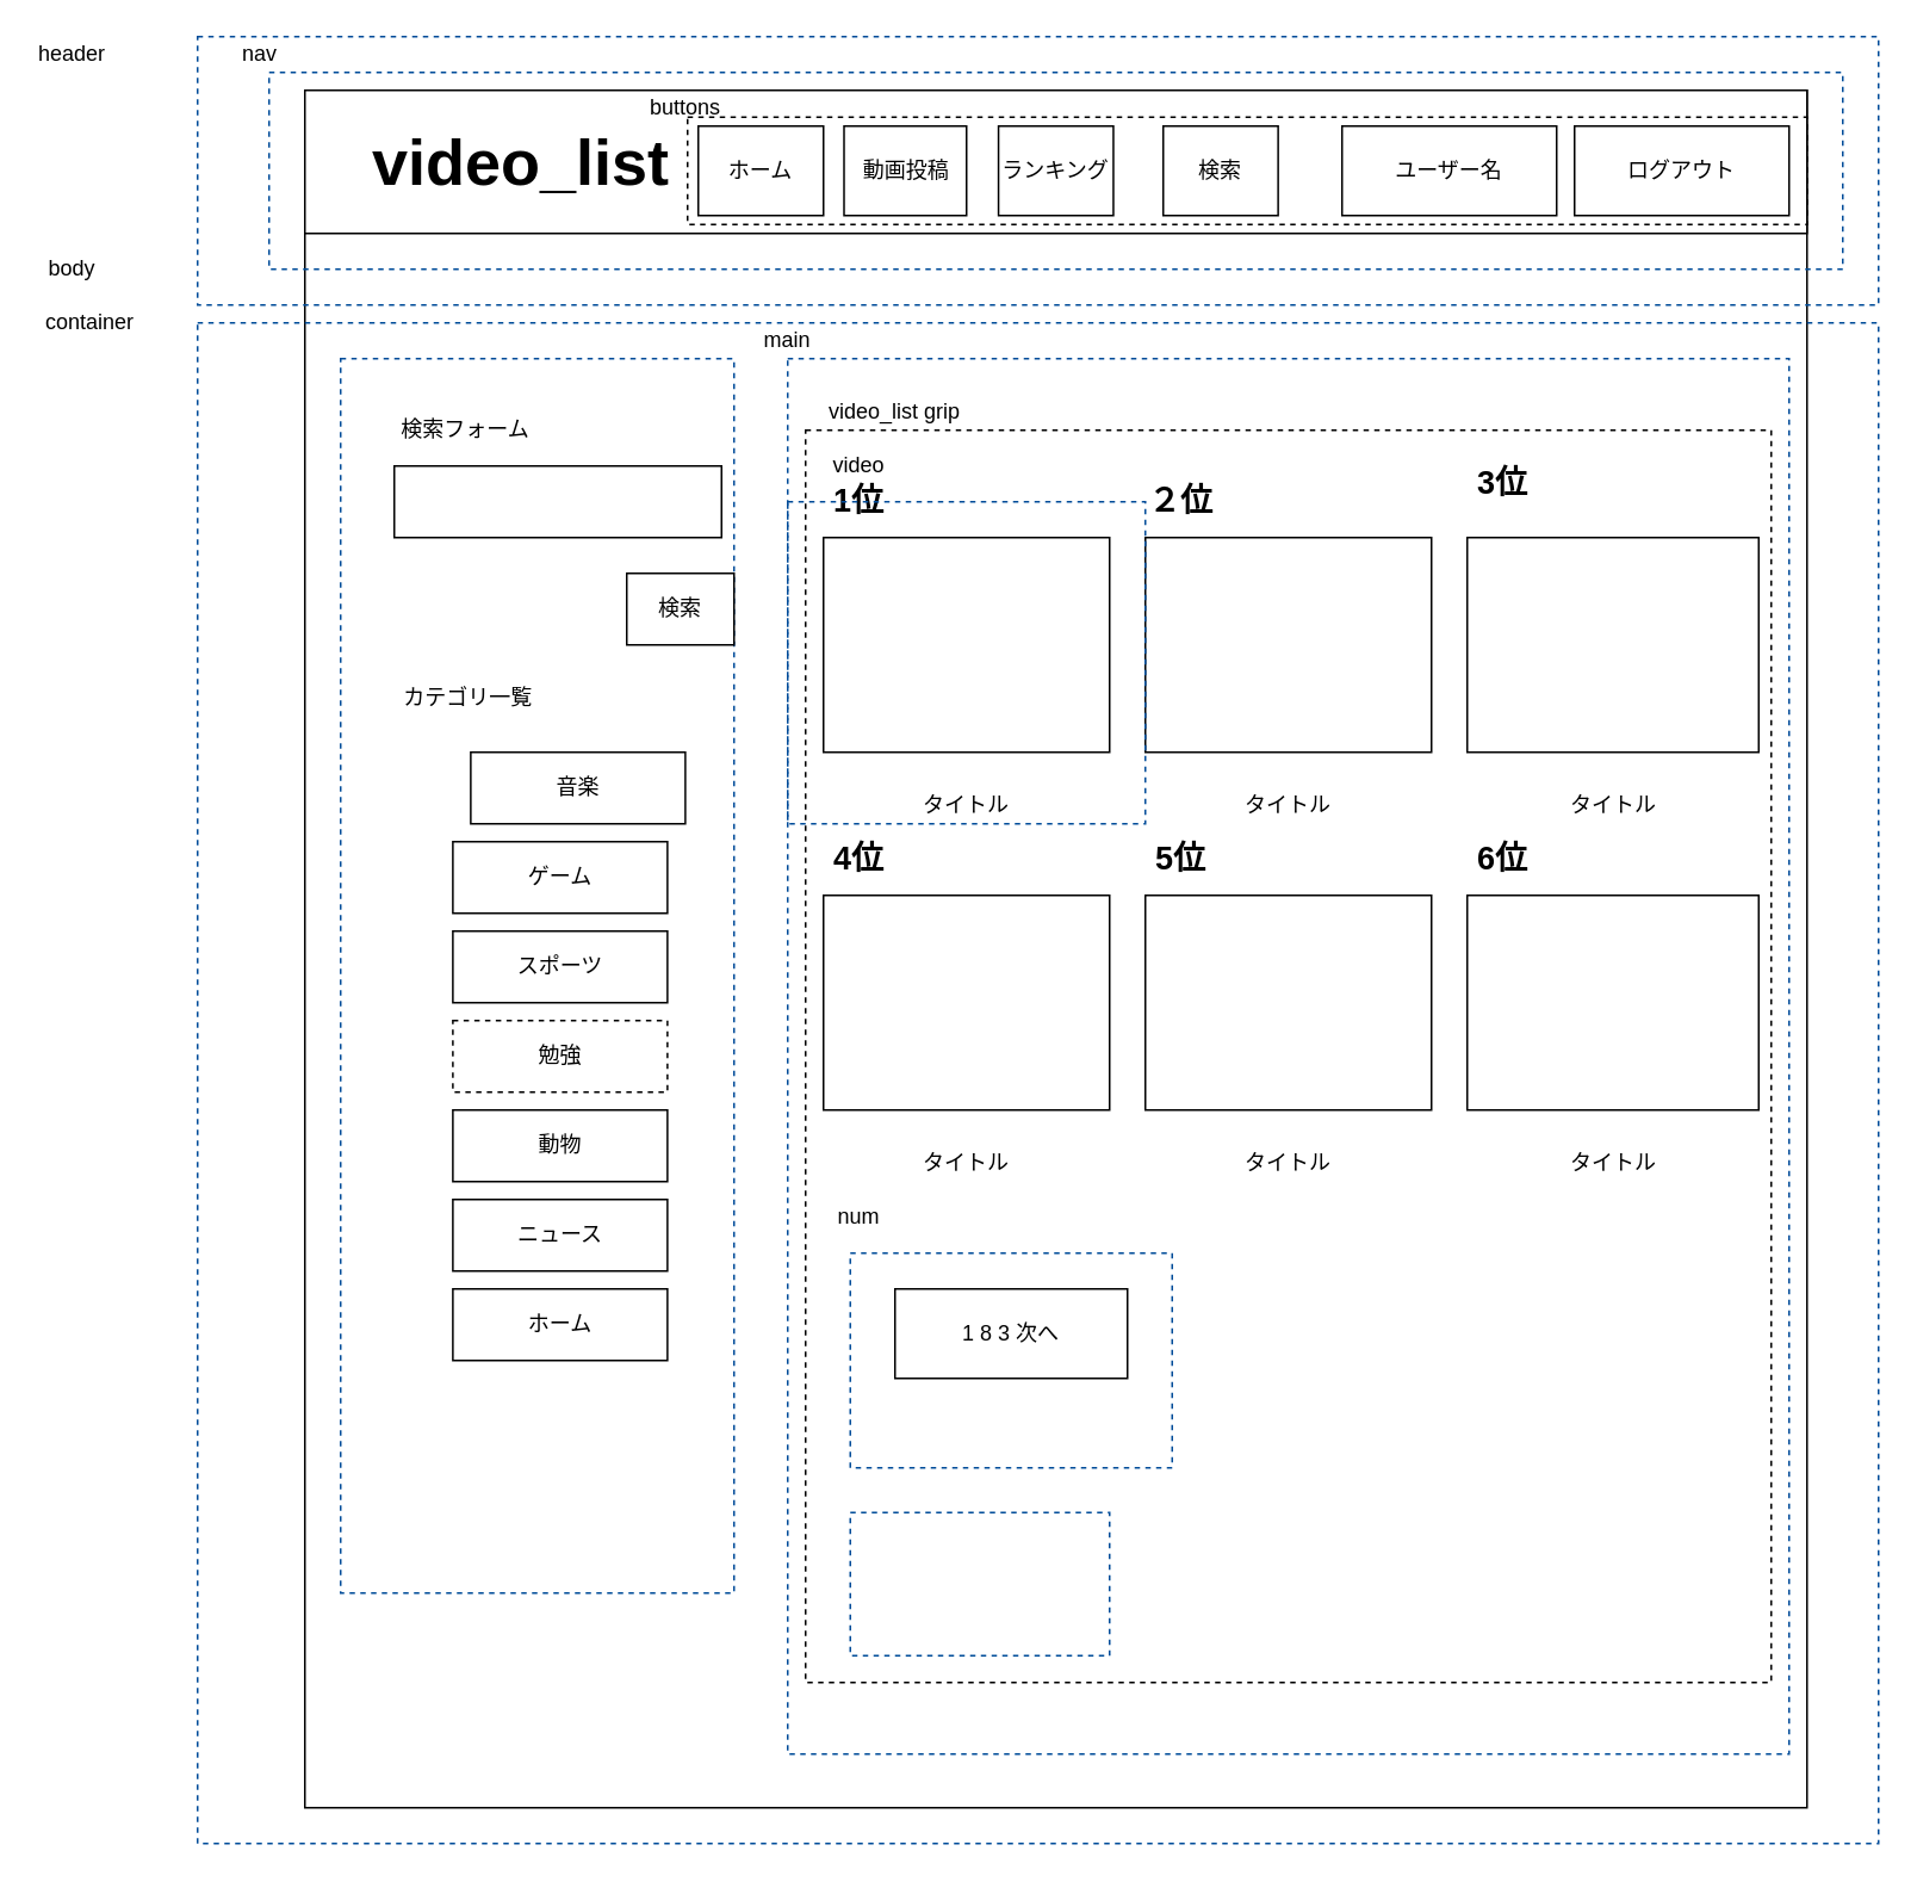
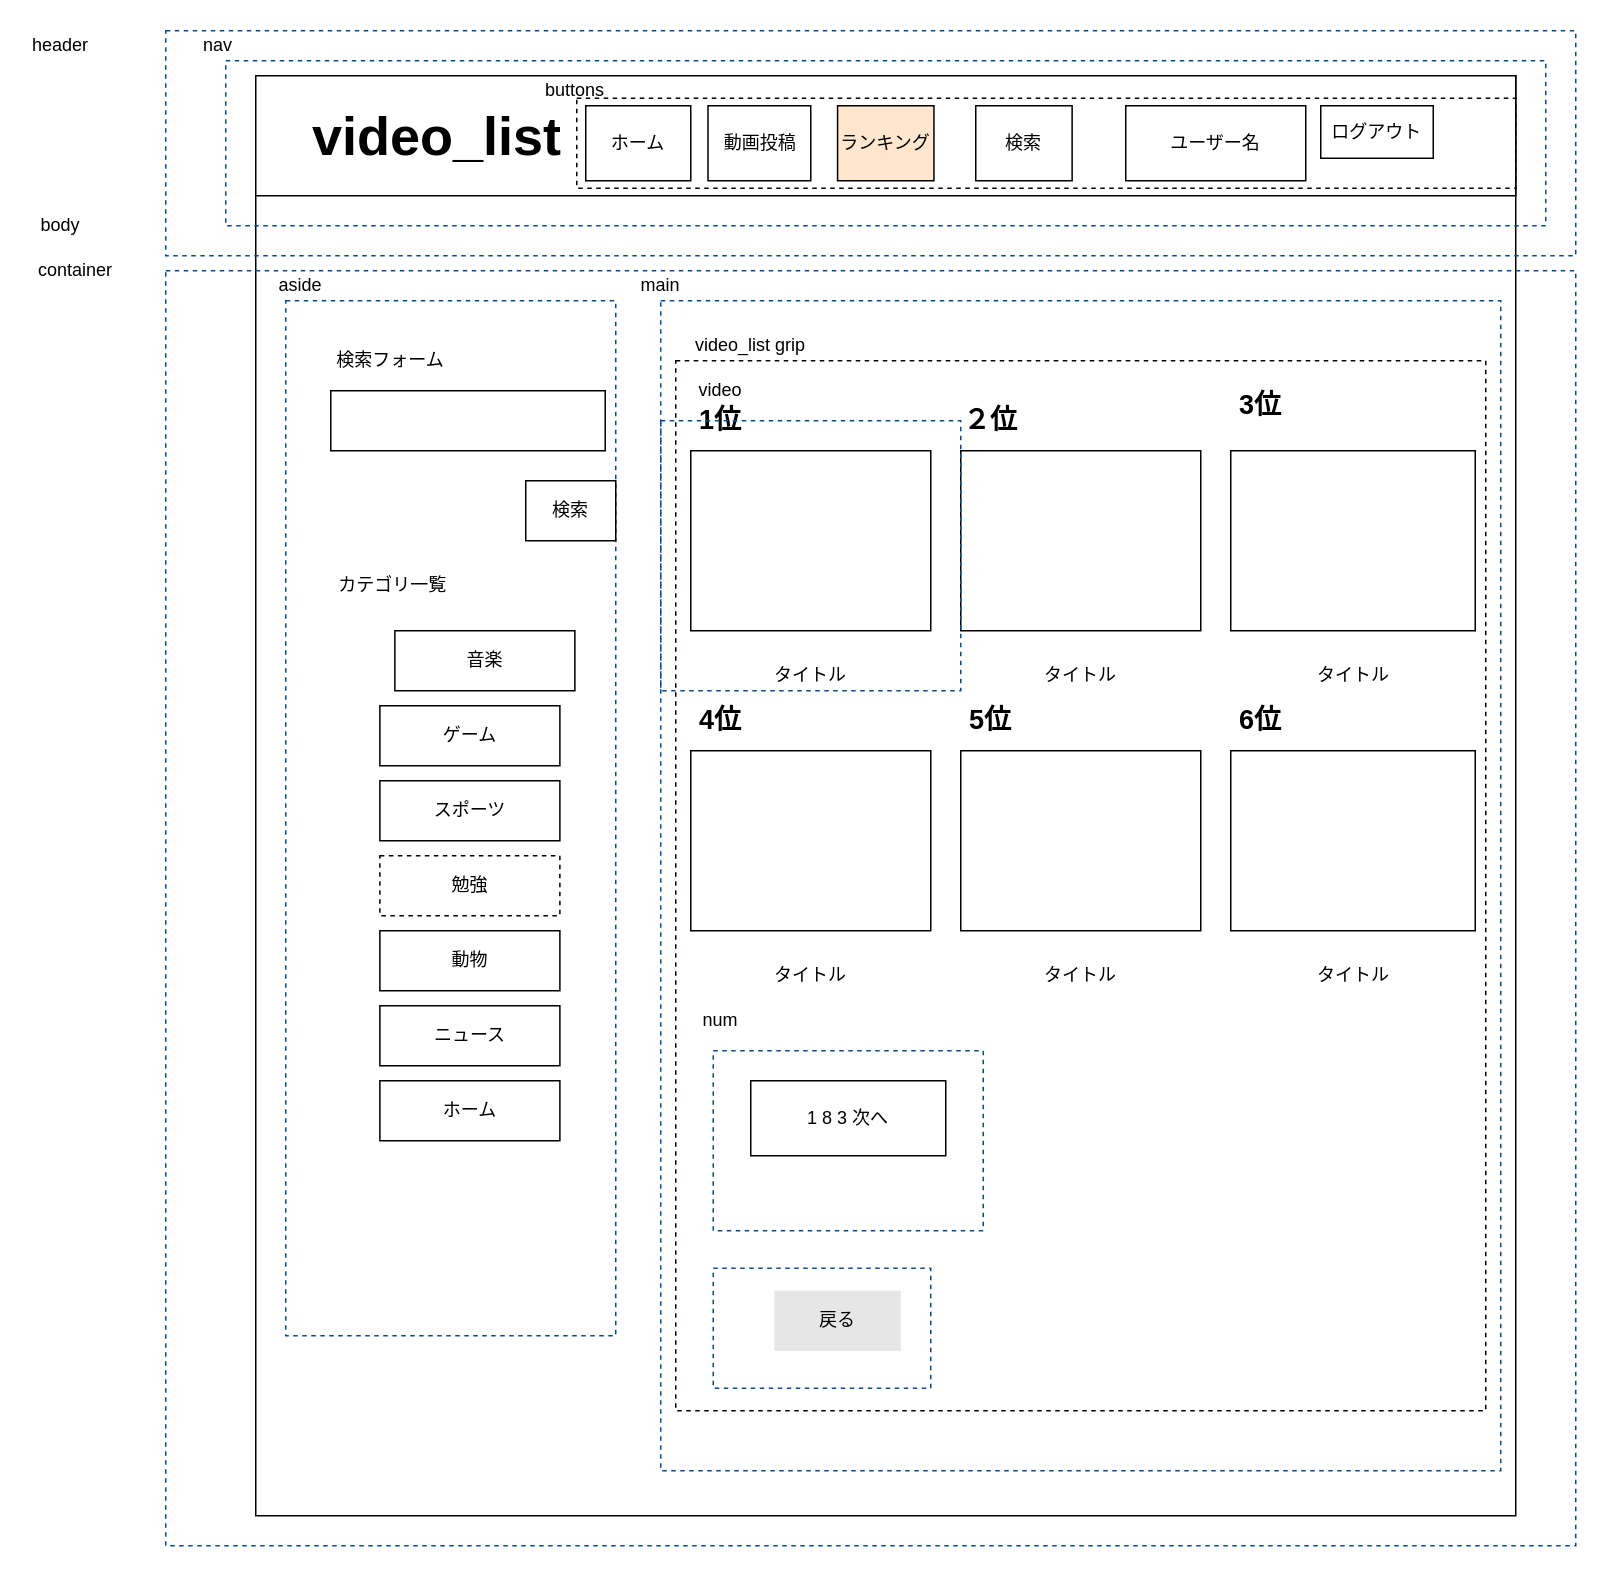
  <mxCell id="0" />
  <mxCell id="1" parent="0" />
  <mxCell id="2" value="" style="rounded=0;whiteSpace=wrap;html=1;fillColor=none;" parent="1" vertex="1"><mxGeometry x="170" y="50" width="840" height="960" as="geometry" /></mxCell>
  <mxCell id="3" value="" style="rounded=0;whiteSpace=wrap;html=1;dashed=1;strokeColor=#004C99;fillColor=none;" parent="1" vertex="1"><mxGeometry x="110" y="180" width="940" height="850" as="geometry" /></mxCell>
  <mxCell id="4" value="" style="rounded=0;whiteSpace=wrap;html=1;fillColor=none;dashed=1;strokeColor=#004C99;" parent="1" vertex="1"><mxGeometry x="440" y="200" width="560" height="780" as="geometry" /></mxCell>
  <mxCell id="5" value="" style="rounded=0;whiteSpace=wrap;html=1;dashed=1;strokeColor=#000000;fillColor=none;" parent="1" vertex="1"><mxGeometry x="450" y="240" width="540" height="700" as="geometry" /></mxCell>
  <mxCell id="6" value="" style="rounded=0;whiteSpace=wrap;html=1;fillColor=none;dashed=1;strokeColor=#004C99;" parent="1" vertex="1"><mxGeometry x="190" y="200" width="220" height="690" as="geometry" /></mxCell>
  <mxCell id="7" value="" style="rounded=0;whiteSpace=wrap;html=1;fillColor=none;dashed=1;strokeColor=#004C99;" parent="1" vertex="1"><mxGeometry x="110" y="20" width="940" height="150" as="geometry" /></mxCell>
  <mxCell id="8" value="&lt;font style=&quot;font-size: 36px&quot;&gt;&lt;b&gt;　video_list&lt;/b&gt;&lt;/font&gt;" style="rounded=0;whiteSpace=wrap;html=1;align=left;" parent="1" vertex="1"><mxGeometry x="170" y="50" width="840" height="80" as="geometry" /></mxCell>
  <mxCell id="9" value="ユーザー名" style="rounded=0;whiteSpace=wrap;html=1;" parent="1" vertex="1"><mxGeometry x="750" y="70" width="120" height="50" as="geometry" /></mxCell>
- <mxCell id="10" value="ログアウト" style="rounded=0;whiteSpace=wrap;html=1;" parent="1" vertex="1"><mxGeometry x="880" y="70" width="120" height="50" as="geometry" /></mxCell>
+ <mxCell id="10" value="ログアウト" style="rounded=0;whiteSpace=wrap;html=1;" parent="1" vertex="1"><mxGeometry x="880" y="70" width="75" height="35" as="geometry" /></mxCell>
  <mxCell id="11" value="" style="rounded=0;whiteSpace=wrap;html=1;" parent="1" vertex="1"><mxGeometry x="460" y="300" width="160" height="120" as="geometry" /></mxCell>
  <mxCell id="12" value="" style="rounded=0;whiteSpace=wrap;html=1;" parent="1" vertex="1"><mxGeometry x="640" y="300" width="160" height="120" as="geometry" /></mxCell>
  <mxCell id="13" value="" style="rounded=0;whiteSpace=wrap;html=1;" parent="1" vertex="1"><mxGeometry x="820" y="300" width="163" height="120" as="geometry" /></mxCell>
  <mxCell id="14" value="タイトル" style="text;html=1;strokeColor=none;fillColor=none;align=center;verticalAlign=middle;whiteSpace=wrap;rounded=0;" parent="1" vertex="1"><mxGeometry x="480" y="430" width="120" height="40" as="geometry" /></mxCell>
  <mxCell id="15" value="タイトル" style="text;html=1;strokeColor=none;fillColor=none;align=center;verticalAlign=middle;whiteSpace=wrap;rounded=0;" parent="1" vertex="1"><mxGeometry x="660" y="430" width="120" height="40" as="geometry" /></mxCell>
  <mxCell id="16" value="タイトル" style="text;html=1;strokeColor=none;fillColor=none;align=center;verticalAlign=middle;whiteSpace=wrap;rounded=0;" parent="1" vertex="1"><mxGeometry x="841.5" y="430" width="120" height="40" as="geometry" /></mxCell>
  <mxCell id="17" value="" style="rounded=0;whiteSpace=wrap;html=1;" parent="1" vertex="1"><mxGeometry x="460" y="500" width="160" height="120" as="geometry" /></mxCell>
  <mxCell id="18" value="" style="rounded=0;whiteSpace=wrap;html=1;" parent="1" vertex="1"><mxGeometry x="640" y="500" width="160" height="120" as="geometry" /></mxCell>
  <mxCell id="19" value="" style="rounded=0;whiteSpace=wrap;html=1;" parent="1" vertex="1"><mxGeometry x="820" y="500" width="163" height="120" as="geometry" /></mxCell>
  <mxCell id="20" value="タイトル" style="text;html=1;strokeColor=none;fillColor=none;align=center;verticalAlign=middle;whiteSpace=wrap;rounded=0;" parent="1" vertex="1"><mxGeometry x="480" y="630" width="120" height="40" as="geometry" /></mxCell>
  <mxCell id="21" value="タイトル" style="text;html=1;strokeColor=none;fillColor=none;align=center;verticalAlign=middle;whiteSpace=wrap;rounded=0;" parent="1" vertex="1"><mxGeometry x="660" y="630" width="120" height="40" as="geometry" /></mxCell>
  <mxCell id="22" value="タイトル" style="text;html=1;strokeColor=none;fillColor=none;align=center;verticalAlign=middle;whiteSpace=wrap;rounded=0;" parent="1" vertex="1"><mxGeometry x="841.5" y="630" width="120" height="40" as="geometry" /></mxCell>
  <mxCell id="23" value="" style="rounded=0;whiteSpace=wrap;html=1;" parent="1" vertex="1"><mxGeometry x="220" y="260" width="183" height="40" as="geometry" /></mxCell>
  <mxCell id="24" value="検索フォーム" style="text;html=1;strokeColor=none;fillColor=none;align=center;verticalAlign=middle;whiteSpace=wrap;rounded=0;" parent="1" vertex="1"><mxGeometry x="220" y="230" width="80" height="20" as="geometry" /></mxCell>
  <mxCell id="25" value="検索" style="rounded=0;whiteSpace=wrap;html=1;" parent="1" vertex="1"><mxGeometry x="350" y="320" width="60" height="40" as="geometry" /></mxCell>
  <mxCell id="26" value="1 8 3 次へ" style="text;html=1;fillColor=none;align=center;verticalAlign=middle;whiteSpace=wrap;rounded=0;strokeColor=#000000;" parent="1" vertex="1"><mxGeometry x="500" y="720" width="130" height="50" as="geometry" /></mxCell>
  <mxCell id="27" value="" style="rounded=0;whiteSpace=wrap;html=1;dashed=1;strokeColor=#004C99;fillColor=none;" parent="1" vertex="1"><mxGeometry x="475" y="700" width="180" height="120" as="geometry" /></mxCell>
  <mxCell id="28" value="main" style="text;html=1;strokeColor=none;fillColor=none;align=center;verticalAlign=middle;whiteSpace=wrap;rounded=0;dashed=1;" parent="1" vertex="1"><mxGeometry x="420" y="180" width="40" height="20" as="geometry" /></mxCell>
+ <mxCell id="29" value="aside" style="text;html=1;strokeColor=none;fillColor=none;align=center;verticalAlign=middle;whiteSpace=wrap;rounded=0;dashed=1;" parent="1" vertex="1"><mxGeometry x="180" y="180" width="40" height="20" as="geometry" /></mxCell>
  <mxCell id="30" value="num" style="text;html=1;strokeColor=none;fillColor=none;align=center;verticalAlign=middle;whiteSpace=wrap;rounded=0;dashed=1;" parent="1" vertex="1"><mxGeometry x="460" y="670" width="40" height="20" as="geometry" /></mxCell>
  <mxCell id="31" value="header" style="text;html=1;strokeColor=none;fillColor=none;align=center;verticalAlign=middle;whiteSpace=wrap;rounded=0;dashed=1;" parent="1" vertex="1"><mxGeometry x="20" y="20" width="40" height="20" as="geometry" /></mxCell>
  <mxCell id="32" value="body" style="text;html=1;strokeColor=none;fillColor=none;align=center;verticalAlign=middle;whiteSpace=wrap;rounded=0;dashed=1;" parent="1" vertex="1"><mxGeometry x="20" y="140" width="40" height="20" as="geometry" /></mxCell>
  <mxCell id="33" value="ホーム" style="rounded=0;whiteSpace=wrap;html=1;" parent="1" vertex="1"><mxGeometry x="390" y="70" width="70" height="50" as="geometry" /></mxCell>
  <mxCell id="34" value="動画投稿" style="rounded=0;whiteSpace=wrap;html=1;" parent="1" vertex="1"><mxGeometry x="471.5" y="70" width="68.5" height="50" as="geometry" /></mxCell>
- <mxCell id="35" value="ランキング" style="rounded=0;whiteSpace=wrap;html=1;" parent="1" vertex="1"><mxGeometry x="557.88" y="70" width="64.25" height="50" as="geometry" /></mxCell>
+ <mxCell id="35" value="ランキング" style="rounded=0;whiteSpace=wrap;html=1;fillColor=#ffe6cc;" parent="1" vertex="1"><mxGeometry x="557.88" y="70" width="64.25" height="50" as="geometry" /></mxCell>
  <mxCell id="36" value="検索" style="rounded=0;whiteSpace=wrap;html=1;" parent="1" vertex="1"><mxGeometry x="650" y="70" width="64.25" height="50" as="geometry" /></mxCell>
  <mxCell id="37" value="" style="rounded=0;whiteSpace=wrap;html=1;fillColor=none;dashed=1;strokeColor=#004C99;" parent="1" vertex="1"><mxGeometry x="150" y="40" width="880" height="110" as="geometry" /></mxCell>
  <mxCell id="38" value="nav" style="text;html=1;strokeColor=none;fillColor=none;align=center;verticalAlign=middle;whiteSpace=wrap;rounded=0;dashed=1;" parent="1" vertex="1"><mxGeometry x="60" y="20" width="170" height="20" as="geometry" /></mxCell>
  <mxCell id="39" value="" style="rounded=0;whiteSpace=wrap;html=1;dashed=1;strokeColor=#000000;fillColor=none;" parent="1" vertex="1"><mxGeometry x="384" y="65" width="626" height="60" as="geometry" /></mxCell>
  <mxCell id="40" value="buttons" style="text;html=1;strokeColor=none;fillColor=none;align=center;verticalAlign=middle;whiteSpace=wrap;rounded=0;dashed=1;" parent="1" vertex="1"><mxGeometry x="363" y="50" width="40" height="20" as="geometry" /></mxCell>
  <mxCell id="41" value="container" style="text;html=1;strokeColor=none;fillColor=none;align=center;verticalAlign=middle;whiteSpace=wrap;rounded=0;dashed=1;" parent="1" vertex="1"><mxGeometry x="30" y="170" width="40" height="20" as="geometry" /></mxCell>
  <mxCell id="42" value="video_list grip" style="text;html=1;strokeColor=none;fillColor=none;align=center;verticalAlign=middle;whiteSpace=wrap;rounded=0;dashed=1;" parent="1" vertex="1"><mxGeometry x="450" y="220" width="100" height="20" as="geometry" /></mxCell>
  <mxCell id="43" value="&lt;b&gt;&lt;font style=&quot;font-size: 18px&quot;&gt;1位&lt;/font&gt;&lt;/b&gt;" style="text;html=1;strokeColor=none;fillColor=none;align=center;verticalAlign=middle;whiteSpace=wrap;rounded=0;" parent="1" vertex="1"><mxGeometry x="460" y="270" width="40" height="20" as="geometry" /></mxCell>
  <mxCell id="44" value="&lt;b&gt;&lt;font style=&quot;font-size: 18px&quot;&gt;6位&lt;/font&gt;&lt;/b&gt;" style="text;html=1;strokeColor=none;fillColor=none;align=center;verticalAlign=middle;whiteSpace=wrap;rounded=0;" parent="1" vertex="1"><mxGeometry x="820" y="470" width="40" height="20" as="geometry" /></mxCell>
  <mxCell id="45" value="&lt;b&gt;&lt;font style=&quot;font-size: 18px&quot;&gt;5位&lt;/font&gt;&lt;/b&gt;" style="text;html=1;strokeColor=none;fillColor=none;align=center;verticalAlign=middle;whiteSpace=wrap;rounded=0;" parent="1" vertex="1"><mxGeometry x="640" y="470" width="40" height="20" as="geometry" /></mxCell>
  <mxCell id="46" value="&lt;b&gt;&lt;font style=&quot;font-size: 18px&quot;&gt;4位&lt;/font&gt;&lt;/b&gt;" style="text;html=1;strokeColor=none;fillColor=none;align=center;verticalAlign=middle;whiteSpace=wrap;rounded=0;" parent="1" vertex="1"><mxGeometry x="460" y="470" width="40" height="20" as="geometry" /></mxCell>
  <mxCell id="47" value="&lt;b&gt;&lt;font style=&quot;font-size: 18px&quot;&gt;3位&lt;/font&gt;&lt;/b&gt;" style="text;html=1;strokeColor=none;fillColor=none;align=center;verticalAlign=middle;whiteSpace=wrap;rounded=0;" parent="1" vertex="1"><mxGeometry x="820" y="260" width="40" height="20" as="geometry" /></mxCell>
  <mxCell id="48" value="&lt;b&gt;&lt;font style=&quot;font-size: 18px&quot;&gt;２位&lt;/font&gt;&lt;/b&gt;" style="text;html=1;strokeColor=none;fillColor=none;align=center;verticalAlign=middle;whiteSpace=wrap;rounded=0;" parent="1" vertex="1"><mxGeometry x="640" y="270" width="40" height="20" as="geometry" /></mxCell>
+ <mxCell id="49" value="戻る" style="rounded=0;whiteSpace=wrap;html=1;strokeColor=none;fillColor=#E6E6E6;" parent="1" vertex="1"><mxGeometry x="515.75" y="860" width="84.25" height="40" as="geometry" /></mxCell>
  <mxCell id="50" value="" style="rounded=0;whiteSpace=wrap;html=1;fillColor=none;dashed=1;strokeColor=#004C99;" parent="1" vertex="1"><mxGeometry x="440" y="280" width="200" height="180" as="geometry" /></mxCell>
  <mxCell id="51" value="video" style="text;html=1;strokeColor=none;fillColor=none;align=center;verticalAlign=middle;whiteSpace=wrap;rounded=0;dashed=1;" parent="1" vertex="1"><mxGeometry x="430" y="250" width="100" height="20" as="geometry" /></mxCell>
  <mxCell id="52" value="" style="rounded=0;whiteSpace=wrap;html=1;dashed=1;strokeColor=#004C99;fillColor=none;" parent="1" vertex="1"><mxGeometry x="475" y="845" width="145" height="80" as="geometry" /></mxCell>
  <mxCell id="53" value="音楽" style="rounded=0;whiteSpace=wrap;html=1;" vertex="1" parent="1"><mxGeometry x="262.75" y="420" width="120" height="40" as="geometry" /></mxCell>
  <mxCell id="54" value="ホーム" style="rounded=0;whiteSpace=wrap;html=1;" vertex="1" parent="1"><mxGeometry x="252.75" y="720" width="120" height="40" as="geometry" /></mxCell>
  <mxCell id="55" value="動物" style="rounded=0;whiteSpace=wrap;html=1;" vertex="1" parent="1"><mxGeometry x="252.75" y="620" width="120" height="40" as="geometry" /></mxCell>
  <mxCell id="56" value="ゲーム" style="rounded=0;whiteSpace=wrap;html=1;" vertex="1" parent="1"><mxGeometry x="252.75" y="470" width="120" height="40" as="geometry" /></mxCell>
  <mxCell id="57" value="スポーツ" style="rounded=0;whiteSpace=wrap;html=1;" vertex="1" parent="1"><mxGeometry x="252.75" y="520" width="120" height="40" as="geometry" /></mxCell>
  <mxCell id="58" value="勉強" style="rounded=0;whiteSpace=wrap;html=1;dashed=1;" vertex="1" parent="1"><mxGeometry x="252.75" y="570" width="120" height="40" as="geometry" /></mxCell>
  <mxCell id="59" value="カテゴリ一覧" style="text;html=1;strokeColor=none;fillColor=none;align=center;verticalAlign=middle;whiteSpace=wrap;rounded=0;" vertex="1" parent="1"><mxGeometry x="220" y="380" width="82.75" height="20" as="geometry" /></mxCell>
  <mxCell id="60" value="ニュース" style="rounded=0;whiteSpace=wrap;html=1;" vertex="1" parent="1"><mxGeometry x="252.75" y="670" width="120" height="40" as="geometry" /></mxCell>
